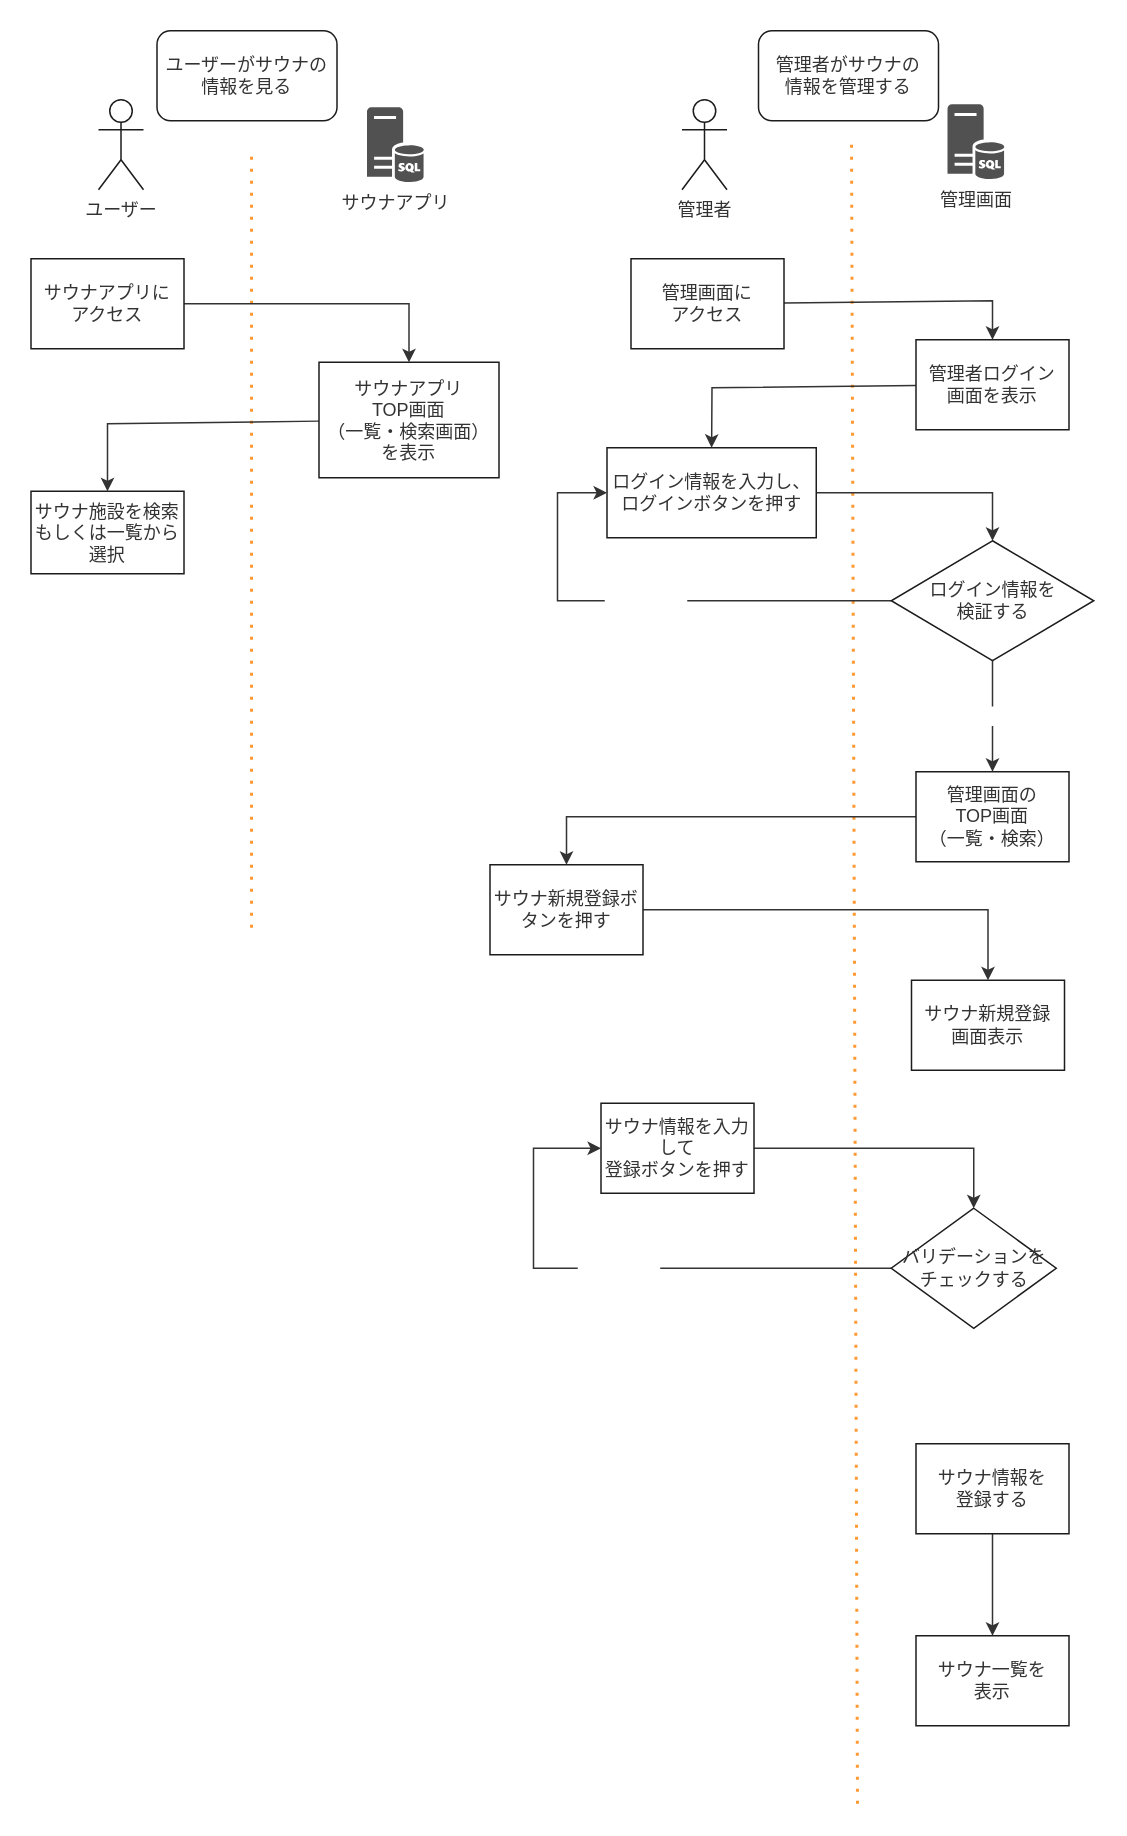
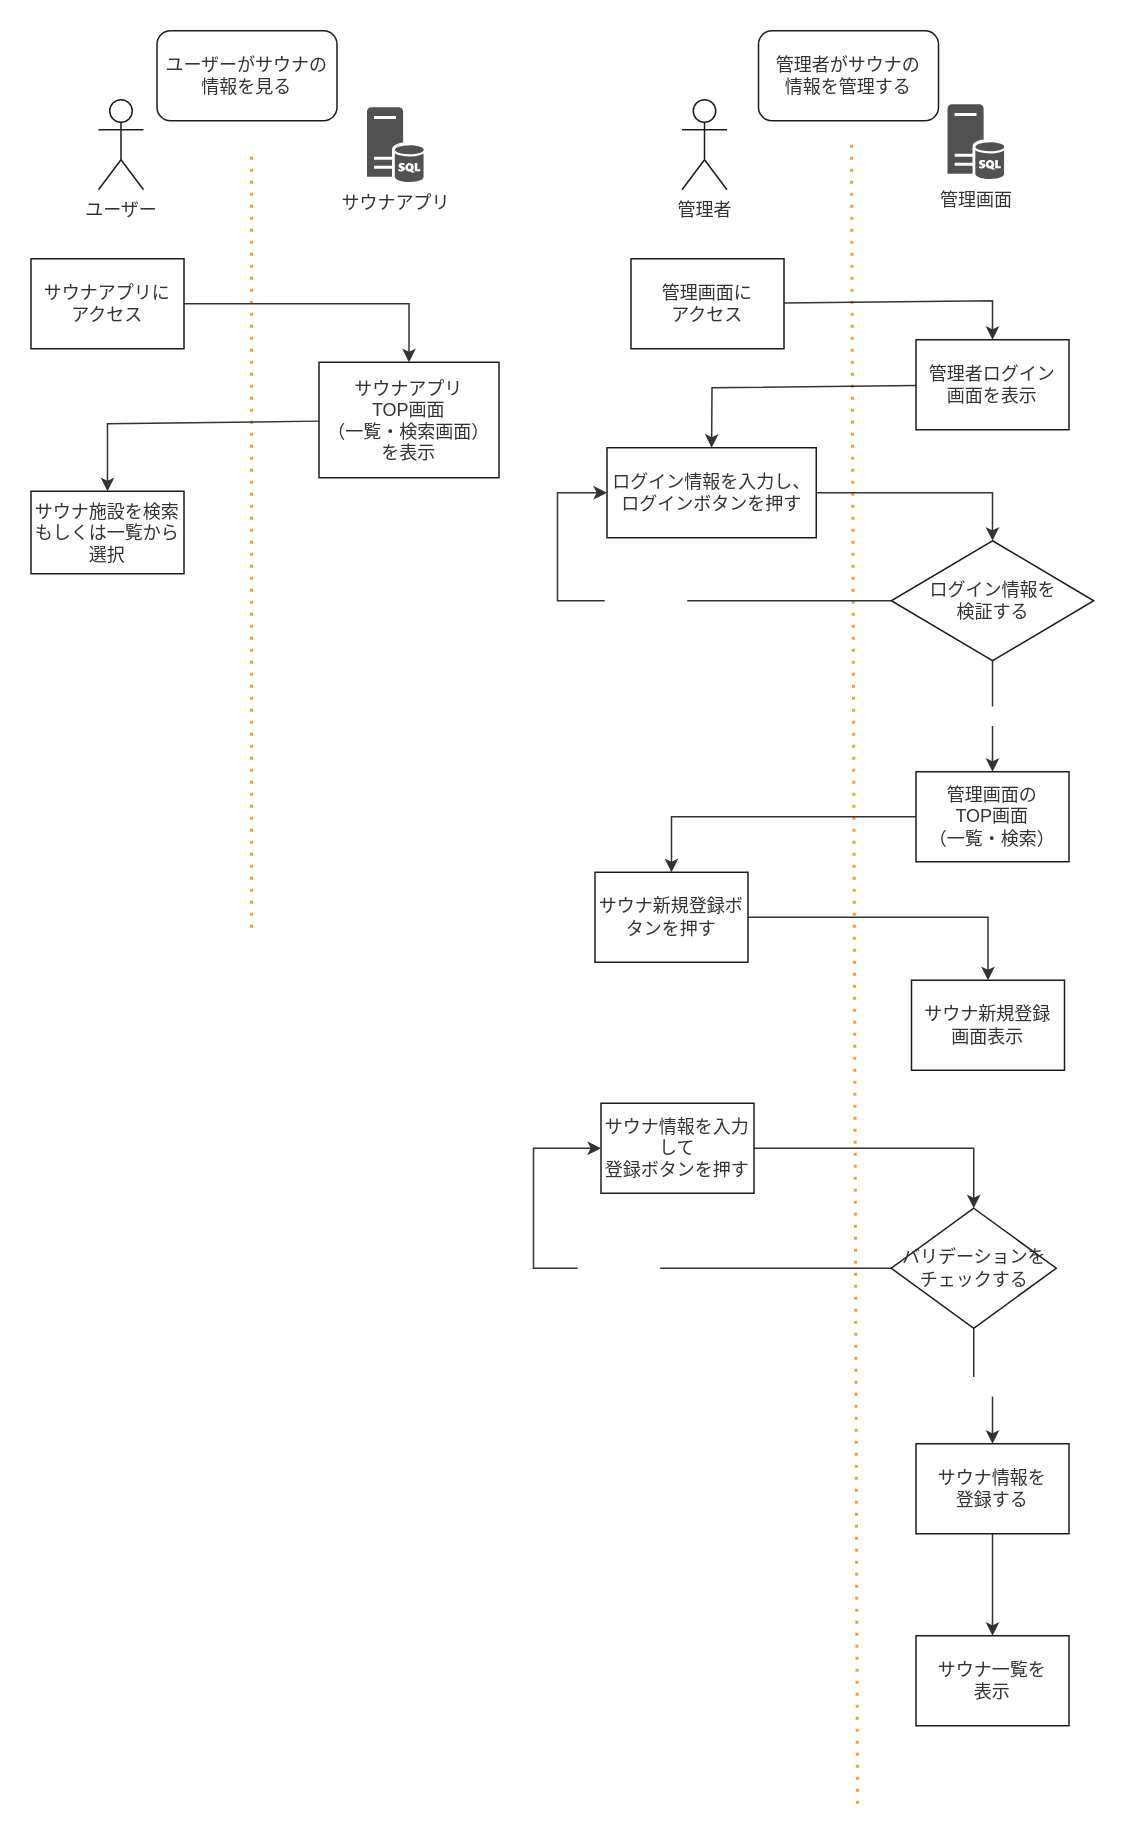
  <mxCell id="0" />
  <mxCell id="1" parent="0" />
  <mxCell id="2" value="&lt;font color=&quot;#333333&quot;&gt;ユーザーがサウナの情報を見る&lt;/font&gt;" style="rounded=1;whiteSpace=wrap;html=1;fillColor=#FFFFFF;strokeColor=#1C1C1C;" vertex="1" parent="1"><mxGeometry x="104" y="20" width="120" height="60" as="geometry" /></mxCell>
  <mxCell id="3" value="&lt;font color=&quot;#333333&quot;&gt;管理者がサウナの&lt;br&gt;情報を管理する&lt;/font&gt;" style="rounded=1;whiteSpace=wrap;html=1;fillColor=#FFFFFF;strokeColor=#1C1C1C;" vertex="1" parent="1"><mxGeometry x="505" y="20" width="120" height="60" as="geometry" /></mxCell>
  <mxCell id="4" value="ユーザー" style="shape=umlActor;verticalLabelPosition=bottom;verticalAlign=top;html=1;outlineConnect=0;strokeColor=#1C1C1C;fontColor=#333333;fillColor=#FFFFFF;" vertex="1" parent="1"><mxGeometry x="65" y="66" width="30" height="60" as="geometry" /></mxCell>
  <mxCell id="5" value="サウナアプリ" style="sketch=0;pointerEvents=1;shadow=0;dashed=0;html=1;strokeColor=none;labelPosition=center;verticalLabelPosition=bottom;verticalAlign=top;align=center;fillColor=#515151;shape=mxgraph.mscae.system_center.central_administration_site_sql;fontColor=#333333;" vertex="1" parent="1"><mxGeometry x="244" y="71" width="38" height="50" as="geometry" /></mxCell>
  <mxCell id="6" value="" style="endArrow=none;dashed=1;html=1;dashPattern=1 3;strokeWidth=2;fontColor=#333333;strokeColor=#FF9933;" edge="1" parent="1"><mxGeometry width="50" height="50" relative="1" as="geometry"><mxPoint x="167" y="618" as="sourcePoint" /><mxPoint x="167" y="104" as="targetPoint" /></mxGeometry></mxCell>
  <mxCell id="7" style="edgeStyle=none;html=1;entryX=0.5;entryY=0;entryDx=0;entryDy=0;strokeColor=#333333;fontColor=#333333;rounded=0;" edge="1" parent="1" source="8" target="10"><mxGeometry relative="1" as="geometry"><Array as="points"><mxPoint x="272" y="202" /></Array></mxGeometry></mxCell>
  <mxCell id="8" value="サウナアプリに&lt;br&gt;アクセス" style="rounded=0;whiteSpace=wrap;html=1;strokeColor=#1C1C1C;fontColor=#333333;fillColor=#FFFFFF;" vertex="1" parent="1"><mxGeometry x="20" y="172" width="102" height="60" as="geometry" /></mxCell>
  <mxCell id="9" style="edgeStyle=none;rounded=0;html=1;entryX=0.5;entryY=0;entryDx=0;entryDy=0;strokeColor=#333333;fontColor=#333333;" edge="1" parent="1" source="10" target="11"><mxGeometry relative="1" as="geometry"><Array as="points"><mxPoint x="71" y="282" /></Array></mxGeometry></mxCell>
  <mxCell id="10" value="サウナアプリ&lt;br&gt;TOP画面&lt;br&gt;（一覧・検索画面）&lt;br&gt;を表示" style="rounded=0;whiteSpace=wrap;html=1;strokeColor=#1C1C1C;fontColor=#333333;fillColor=#FFFFFF;" vertex="1" parent="1"><mxGeometry x="212" y="241" width="120" height="77" as="geometry" /></mxCell>
  <mxCell id="11" value="サウナ施設を検索&lt;br&gt;もしくは一覧から&lt;br&gt;選択" style="rounded=0;whiteSpace=wrap;html=1;strokeColor=#1C1C1C;fontColor=#333333;fillColor=#FFFFFF;" vertex="1" parent="1"><mxGeometry x="20" y="327" width="102" height="55" as="geometry" /></mxCell>
  <mxCell id="12" value="管理者" style="shape=umlActor;verticalLabelPosition=bottom;verticalAlign=top;html=1;outlineConnect=0;strokeColor=#1C1C1C;fontColor=#333333;fillColor=#FFFFFF;" vertex="1" parent="1"><mxGeometry x="454" y="66" width="30" height="60" as="geometry" /></mxCell>
  <mxCell id="13" value="管理画面" style="sketch=0;pointerEvents=1;shadow=0;dashed=0;html=1;strokeColor=none;labelPosition=center;verticalLabelPosition=bottom;verticalAlign=top;align=center;fillColor=#515151;shape=mxgraph.mscae.system_center.central_administration_site_sql;fontColor=#333333;" vertex="1" parent="1"><mxGeometry x="631" y="69" width="38" height="50" as="geometry" /></mxCell>
  <mxCell id="14" value="" style="endArrow=none;dashed=1;html=1;dashPattern=1 3;strokeWidth=2;fontColor=#333333;strokeColor=#FF9933;" edge="1" parent="1"><mxGeometry width="50" height="50" relative="1" as="geometry"><mxPoint x="571" y="1202" as="sourcePoint" /><mxPoint x="567" y="92" as="targetPoint" /></mxGeometry></mxCell>
  <mxCell id="15" style="edgeStyle=none;rounded=0;html=1;entryX=0.5;entryY=0;entryDx=0;entryDy=0;strokeColor=#333333;fontColor=#333333;" edge="1" parent="1" source="16" target="18"><mxGeometry relative="1" as="geometry"><Array as="points"><mxPoint x="661" y="200" /></Array></mxGeometry></mxCell>
  <mxCell id="16" value="管理画面に&lt;br&gt;アクセス" style="rounded=0;whiteSpace=wrap;html=1;strokeColor=#1C1C1C;fontColor=#333333;fillColor=#FFFFFF;" vertex="1" parent="1"><mxGeometry x="420" y="172" width="102" height="60" as="geometry" /></mxCell>
  <mxCell id="17" style="edgeStyle=none;rounded=0;html=1;entryX=0.5;entryY=0;entryDx=0;entryDy=0;strokeColor=#333333;fontColor=#333333;" edge="1" parent="1" source="18" target="20"><mxGeometry relative="1" as="geometry"><Array as="points"><mxPoint x="474" y="258" /></Array></mxGeometry></mxCell>
  <mxCell id="18" value="管理者ログイン&lt;br&gt;画面を表示" style="rounded=0;whiteSpace=wrap;html=1;strokeColor=#1C1C1C;fontColor=#333333;fillColor=#FFFFFF;" vertex="1" parent="1"><mxGeometry x="610" y="226" width="102" height="60" as="geometry" /></mxCell>
  <mxCell id="19" style="edgeStyle=none;rounded=0;html=1;entryX=0.5;entryY=0;entryDx=0;entryDy=0;strokeColor=#333333;fontColor=#333333;" edge="1" parent="1" source="20" target="23"><mxGeometry relative="1" as="geometry"><Array as="points"><mxPoint x="661" y="328" /></Array></mxGeometry></mxCell>
  <mxCell id="20" value="ログイン情報を入力し、ログインボタンを押す" style="rounded=0;whiteSpace=wrap;html=1;strokeColor=#1C1C1C;fontColor=#333333;fillColor=#FFFFFF;" vertex="1" parent="1"><mxGeometry x="404" y="298" width="139.5" height="60" as="geometry" /></mxCell>
  <mxCell id="21" value="正しい" style="edgeStyle=none;rounded=0;html=1;entryX=0.5;entryY=0;entryDx=0;entryDy=0;strokeColor=#333333;fontColor=#FFFFFF;" edge="1" parent="1" source="23" target="25"><mxGeometry relative="1" as="geometry"><mxPoint as="offset" /></mxGeometry></mxCell>
  <mxCell id="22" value="正しくない" style="edgeStyle=none;rounded=0;html=1;entryX=0;entryY=0.5;entryDx=0;entryDy=0;strokeColor=#333333;fontColor=#FFFFFF;" edge="1" parent="1" source="23" target="20"><mxGeometry relative="1" as="geometry"><Array as="points"><mxPoint x="371" y="400" /><mxPoint x="371" y="328" /></Array></mxGeometry></mxCell>
  <mxCell id="23" value="ログイン情報を&lt;br&gt;検証する" style="rhombus;whiteSpace=wrap;html=1;strokeColor=#1C1C1C;fontColor=#333333;fillColor=#FFFFFF;" vertex="1" parent="1"><mxGeometry x="593.5" y="360" width="135" height="80" as="geometry" /></mxCell>
  <mxCell id="24" style="edgeStyle=orthogonalEdgeStyle;rounded=0;html=1;strokeColor=#333333;fontColor=#FFFFFF;" edge="1" parent="1" source="25" target="27"><mxGeometry relative="1" as="geometry" /></mxCell>
  <mxCell id="25" value="管理画面の&lt;br&gt;TOP画面&lt;br&gt;（一覧・検索）" style="rounded=0;whiteSpace=wrap;html=1;strokeColor=#1C1C1C;fontColor=#333333;fillColor=#FFFFFF;" vertex="1" parent="1"><mxGeometry x="610" y="514" width="102" height="60" as="geometry" /></mxCell>
  <mxCell id="26" style="edgeStyle=orthogonalEdgeStyle;rounded=0;html=1;strokeColor=#333333;fontColor=#FFFFFF;" edge="1" parent="1" source="27" target="28"><mxGeometry relative="1" as="geometry" /></mxCell>
- <mxCell id="27" value="サウナ新規登録ボタンを押す" style="rounded=0;whiteSpace=wrap;html=1;strokeColor=#1C1C1C;fontColor=#333333;fillColor=#FFFFFF;" vertex="1" parent="1"><mxGeometry x="326" y="576" width="102" height="60" as="geometry" /></mxCell>
+ <mxCell id="27" value="サウナ新規登録ボタンを押す" style="rounded=0;whiteSpace=wrap;html=1;strokeColor=#1C1C1C;fontColor=#333333;fillColor=#FFFFFF;" vertex="1" parent="1"><mxGeometry x="396" y="581" width="102" height="60" as="geometry" /></mxCell>
  <mxCell id="28" value="サウナ新規登録&lt;br&gt;画面表示" style="rounded=0;whiteSpace=wrap;html=1;strokeColor=#1C1C1C;fontColor=#333333;fillColor=#FFFFFF;" vertex="1" parent="1"><mxGeometry x="607" y="653" width="102" height="60" as="geometry" /></mxCell>
  <mxCell id="29" style="edgeStyle=orthogonalEdgeStyle;rounded=0;html=1;strokeColor=#333333;fontColor=#FFFFFF;" edge="1" parent="1" source="30" target="33"><mxGeometry relative="1" as="geometry" /></mxCell>
  <mxCell id="30" value="サウナ情報を入力して&lt;br&gt;登録ボタンを押す" style="rounded=0;whiteSpace=wrap;html=1;strokeColor=#1C1C1C;fontColor=#333333;fillColor=#FFFFFF;" vertex="1" parent="1"><mxGeometry x="400" y="735" width="102" height="60" as="geometry" /></mxCell>
+ <mxCell id="31" value="正しい" style="edgeStyle=orthogonalEdgeStyle;rounded=0;html=1;strokeColor=#333333;fontColor=#FFFFFF;" edge="1" parent="1" source="33" target="35"><mxGeometry relative="1" as="geometry" /></mxCell>
  <mxCell id="32" value="正しくない" style="edgeStyle=orthogonalEdgeStyle;rounded=0;html=1;strokeColor=#333333;fontColor=#FFFFFF;" edge="1" parent="1" source="33" target="30"><mxGeometry relative="1" as="geometry"><Array as="points"><mxPoint x="355" y="845" /><mxPoint x="355" y="765" /></Array></mxGeometry></mxCell>
  <mxCell id="33" value="バリデーションを&lt;br&gt;チェックする" style="rhombus;whiteSpace=wrap;html=1;strokeColor=#1C1C1C;fontColor=#333333;fillColor=#FFFFFF;" vertex="1" parent="1"><mxGeometry x="593.5" y="805" width="110" height="80" as="geometry" /></mxCell>
  <mxCell id="34" style="edgeStyle=orthogonalEdgeStyle;rounded=0;html=1;strokeColor=#333333;fontColor=#FFFFFF;" edge="1" parent="1" source="35" target="36"><mxGeometry relative="1" as="geometry" /></mxCell>
  <mxCell id="35" value="サウナ情報を&lt;br&gt;登録する" style="rounded=0;whiteSpace=wrap;html=1;strokeColor=#1C1C1C;fontColor=#333333;fillColor=#FFFFFF;" vertex="1" parent="1"><mxGeometry x="610" y="962" width="102" height="60" as="geometry" /></mxCell>
  <mxCell id="36" value="サウナ一覧を&lt;br&gt;表示" style="rounded=0;whiteSpace=wrap;html=1;strokeColor=#1C1C1C;fontColor=#333333;fillColor=#FFFFFF;" vertex="1" parent="1"><mxGeometry x="610" y="1090" width="102" height="60" as="geometry" /></mxCell>
